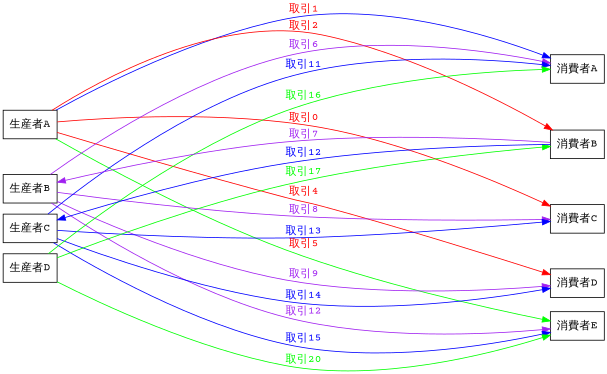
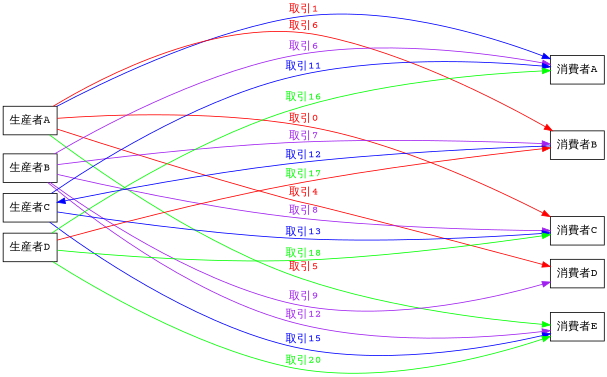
  digraph {
    fontname="Courier Prime"
    nodesep=0.1
    rankdir=LR
    ranksep=8.0
    node [fontname="Courier Prime" shape=box]
    edge [fontname="Courier Prime"]
    n1 [label="生産者A"]
    n2 [label="生産者B"]
    n3 [label="生産者C"]
    n4 [label="生産者D"]
    n5 [label="消費者A"]
    n6 [label="消費者B"]
    n7 [label="消費者C"]
    n8 [label="消費者D"]
    n9 [label="消費者E"]
    subgraph sub_1 {
      label="生産者"
      subgraph sub_2 {
        label="生産者"
        rank=same
        n1
        n2
        n3
        n4
      }
    }
    subgraph sub_3 {
      label="消費者"
      subgraph sub_4 {
        label="消費者"
        rank=same
        n5
        n6
        n7
        n8
        n9
      }
    }
    n1 -> n2 [style=invis]
    n1 -> n5 [color=blue fontcolor=red label="取引1"]
-   n1 -> n6 [color=red fontcolor=red label="取引2"]
+   n1 -> n6 [color=red fontcolor=red label="取引6"]
    n1 -> n7 [color=red fontcolor=red label="取引0"]
    n1 -> n8 [color=red fontcolor=red label="取引4"]
    n1 -> n9 [color=green fontcolor=red label="取引5"]
    n2 -> n3 [style=invis]
    n2 -> n5 [color=purple fontcolor=purple label="取引6"]
-   n6 -> n2 [color=purple fontcolor=purple label="取引7"]
+   n2 -> n6 [color=purple fontcolor=purple label="取引7"]
    n2 -> n7 [color=purple fontcolor=purple label="取引8"]
    n2 -> n8 [color=purple fontcolor=purple label="取引9"]
    n2 -> n9 [color=purple fontcolor=purple label="取引12"]
    n3 -> n4 [style=invis]
    n3 -> n5 [color=blue fontcolor=blue label="取引11"]
    n3 -> n7 [color=blue fontcolor=blue label="取引13"]
-   n3 -> n8 [color=blue fontcolor=blue label="取引14"]
    n3 -> n9 [color=blue fontcolor=blue label="取引15"]
    n4 -> n5 [color=green fontcolor=green label="取引16"]
-   n4 -> n6 [color=green fontcolor=green label="取引17"]
+   n4 -> n6 [color=red fontcolor=green label="取引17"]
+   n4 -> n7 [color=green fontcolor=green label="取引18"]
    n4 -> n9 [color=green fontcolor=green label="取引20"]
    n5 -> n6 [style=invis]
    n6 -> n3 [color=blue fontcolor=blue label="取引12"]
    n6 -> n7 [style=invis]
    n7 -> n8 [style=invis]
    n8 -> n9 [style=invis]
  }
